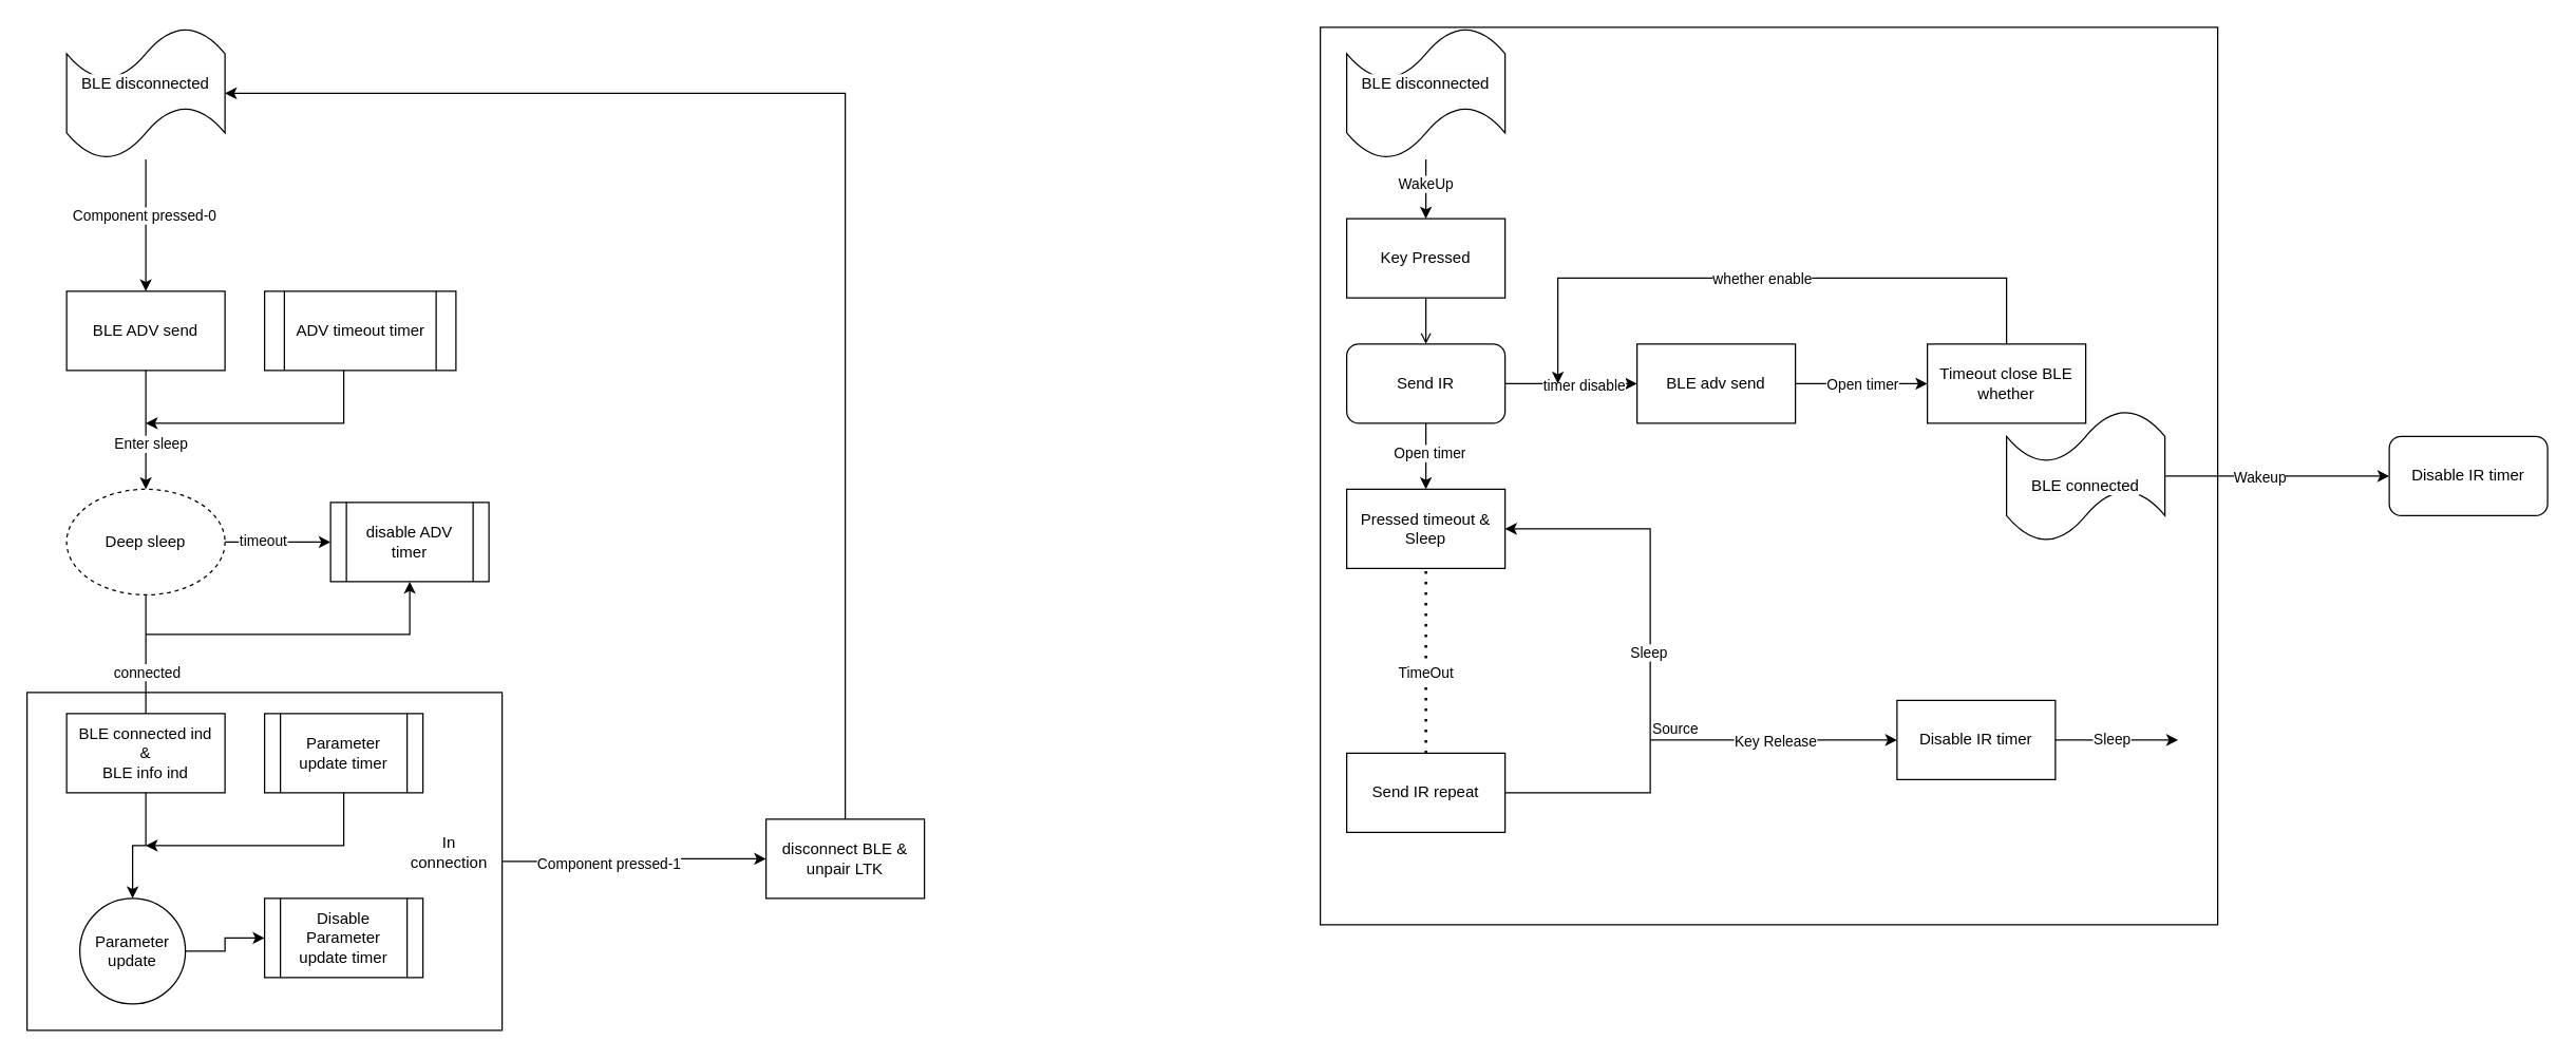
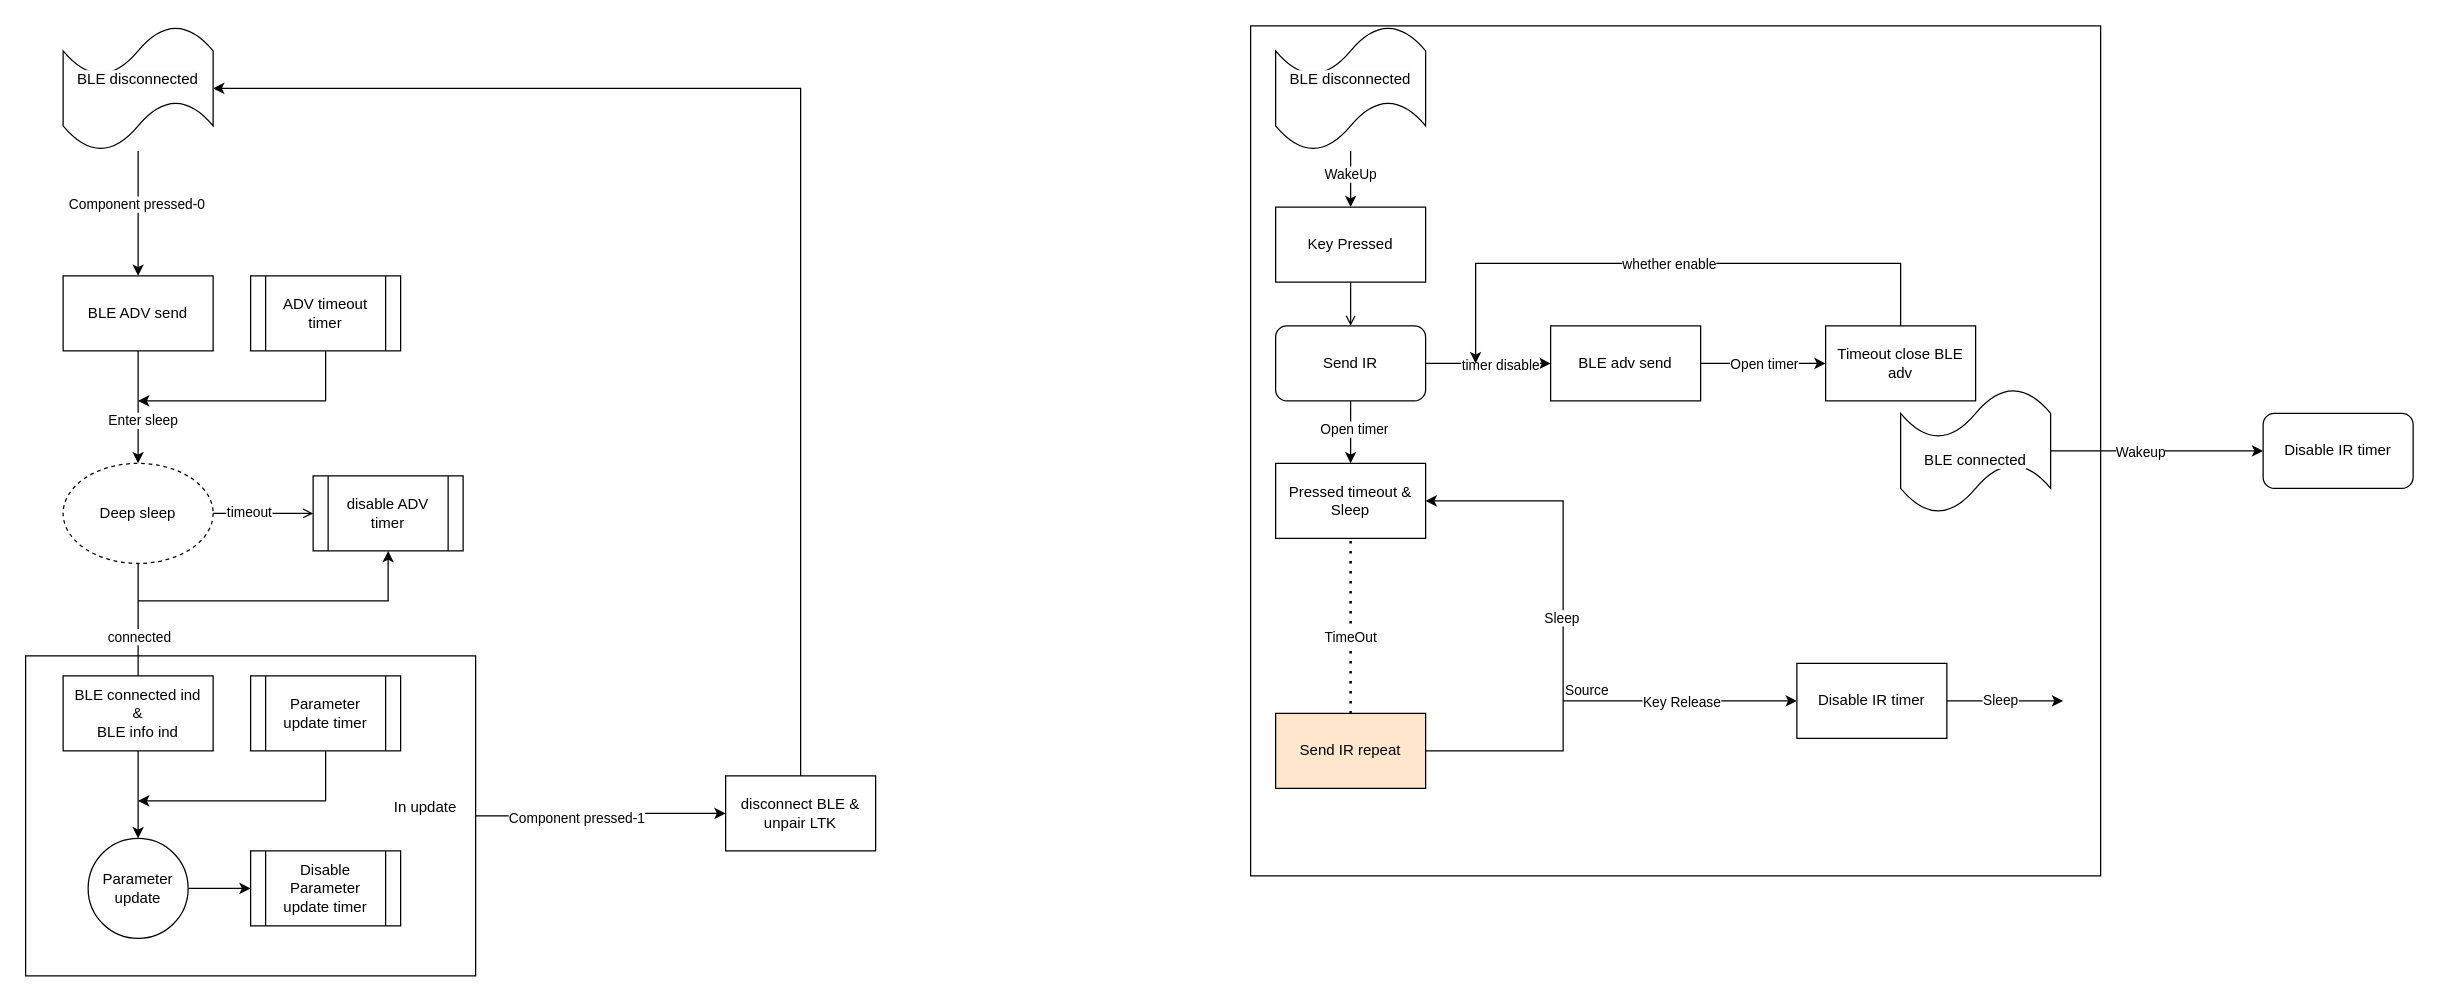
  <mxCell id="0" />
  <mxCell id="1" parent="0" />
  <mxCell id="2" style="edgeStyle=orthogonalEdgeStyle;rounded=0;orthogonalLoop=1;jettySize=auto;html=1;" edge="1" parent="1" source="4" target="62"><mxGeometry relative="1" as="geometry" /></mxCell>
  <mxCell id="3" value="Component pressed-1" style="edgeLabel;html=1;align=center;verticalAlign=middle;resizable=0;points=[];" vertex="1" connectable="0" parent="2"><mxGeometry x="-0.206" y="-1" relative="1" as="geometry"><mxPoint as="offset" /></mxGeometry></mxCell>
  <mxCell id="4" value="" style="rounded=0;whiteSpace=wrap;html=1;" vertex="1" parent="1"><mxGeometry x="20" y="524" width="360" height="256" as="geometry" /></mxCell>
  <mxCell id="5" value="" style="whiteSpace=wrap;html=1;aspect=fixed;" vertex="1" parent="1"><mxGeometry x="1000" y="20" width="680" height="680" as="geometry" /></mxCell>
  <mxCell id="6" style="edgeStyle=orthogonalEdgeStyle;rounded=0;orthogonalLoop=1;jettySize=auto;html=1;entryX=0.5;entryY=0;entryDx=0;entryDy=0;" edge="1" parent="1" source="8" target="12"><mxGeometry relative="1" as="geometry" /></mxCell>
  <mxCell id="7" value="WakeUp" style="edgeLabel;html=1;align=center;verticalAlign=middle;resizable=0;points=[];" vertex="1" connectable="0" parent="6"><mxGeometry x="-0.179" y="-1" relative="1" as="geometry"><mxPoint as="offset" /></mxGeometry></mxCell>
  <mxCell id="8" value="&#10;&lt;span style=&quot;color: rgb(0, 0, 0); font-family: Helvetica; font-size: 12px; font-style: normal; font-variant-ligatures: normal; font-variant-caps: normal; font-weight: 400; letter-spacing: normal; orphans: 2; text-align: center; text-indent: 0px; text-transform: none; widows: 2; word-spacing: 0px; -webkit-text-stroke-width: 0px; background-color: rgb(251, 251, 251); text-decoration-thickness: initial; text-decoration-style: initial; text-decoration-color: initial; float: none; display: inline !important;&quot;&gt;BLE disconnected&lt;/span&gt;&#10;&#10;" style="shape=tape;whiteSpace=wrap;html=1;" vertex="1" parent="1"><mxGeometry x="1020" y="20" width="120" height="100" as="geometry" /></mxCell>
  <mxCell id="9" style="edgeStyle=orthogonalEdgeStyle;rounded=0;orthogonalLoop=1;jettySize=auto;html=1;entryX=0.5;entryY=0;entryDx=0;entryDy=0;exitX=0.5;exitY=1;exitDx=0;exitDy=0;" edge="1" parent="1" source="21" target="13"><mxGeometry relative="1" as="geometry" /></mxCell>
  <mxCell id="10" value="Open timer" style="edgeLabel;html=1;align=center;verticalAlign=middle;resizable=0;points=[];" vertex="1" connectable="0" parent="9"><mxGeometry x="-0.119" y="2" relative="1" as="geometry"><mxPoint as="offset" /></mxGeometry></mxCell>
  <mxCell id="11" style="edgeStyle=orthogonalEdgeStyle;rounded=0;orthogonalLoop=1;jettySize=auto;html=1;entryX=0.5;entryY=0;entryDx=0;entryDy=0;endArrow=open;" edge="1" parent="1" source="12" target="21"><mxGeometry relative="1" as="geometry" /></mxCell>
  <mxCell id="12" value="Key Pressed" style="rounded=0;whiteSpace=wrap;html=1;" vertex="1" parent="1"><mxGeometry x="1020" y="165" width="120" height="60" as="geometry" /></mxCell>
  <mxCell id="13" value="Pressed timeout &amp;amp; Sleep" style="rounded=0;whiteSpace=wrap;html=1;" vertex="1" parent="1"><mxGeometry x="1020" y="370" width="120" height="60" as="geometry" /></mxCell>
  <mxCell id="14" value="" style="endArrow=none;dashed=1;html=1;dashPattern=1 3;strokeWidth=2;rounded=0;entryX=0.5;entryY=1;entryDx=0;entryDy=0;exitX=0.5;exitY=0;exitDx=0;exitDy=0;" edge="1" parent="1" source="18" target="13"><mxGeometry width="50" height="50" relative="1" as="geometry"><mxPoint x="1080" y="540" as="sourcePoint" /><mxPoint x="1090" y="460" as="targetPoint" /></mxGeometry></mxCell>
  <mxCell id="15" value="TimeOut" style="edgeLabel;html=1;align=center;verticalAlign=middle;resizable=0;points=[];" vertex="1" connectable="0" parent="14"><mxGeometry x="-0.109" y="1" relative="1" as="geometry"><mxPoint as="offset" /></mxGeometry></mxCell>
  <mxCell id="16" style="edgeStyle=orthogonalEdgeStyle;rounded=0;orthogonalLoop=1;jettySize=auto;html=1;entryX=1;entryY=0.5;entryDx=0;entryDy=0;" edge="1" parent="1" source="18" target="13"><mxGeometry relative="1" as="geometry"><mxPoint x="1230" y="400" as="targetPoint" /><Array as="points"><mxPoint x="1250" y="600" /><mxPoint x="1250" y="400" /></Array></mxGeometry></mxCell>
  <mxCell id="17" value="Sleep" style="edgeLabel;html=1;align=center;verticalAlign=middle;resizable=0;points=[];" vertex="1" connectable="0" parent="16"><mxGeometry x="0.035" y="2" relative="1" as="geometry"><mxPoint as="offset" /></mxGeometry></mxCell>
- <mxCell id="18" value="Send IR repeat" style="rounded=0;whiteSpace=wrap;html=1;" vertex="1" parent="1"><mxGeometry x="1020" y="570" width="120" height="60" as="geometry" /></mxCell>
+ <mxCell id="18" value="Send IR repeat" style="rounded=0;whiteSpace=wrap;html=1;fillColor=#ffe6cc;" vertex="1" parent="1"><mxGeometry x="1020" y="570" width="120" height="60" as="geometry" /></mxCell>
  <mxCell id="19" style="edgeStyle=orthogonalEdgeStyle;rounded=0;orthogonalLoop=1;jettySize=auto;html=1;entryX=0;entryY=0.5;entryDx=0;entryDy=0;" edge="1" parent="1" source="21" target="34"><mxGeometry relative="1" as="geometry" /></mxCell>
  <mxCell id="20" value="timer disable" style="edgeLabel;html=1;align=center;verticalAlign=middle;resizable=0;points=[];" vertex="1" connectable="0" parent="19"><mxGeometry x="0.184" y="-1" relative="1" as="geometry"><mxPoint as="offset" /></mxGeometry></mxCell>
  <mxCell id="21" value="Send IR" style="whiteSpace=wrap;html=1;rounded=1;" vertex="1" parent="1"><mxGeometry x="1020" y="260" width="120" height="60" as="geometry" /></mxCell>
  <mxCell id="22" value="" style="endArrow=classic;html=1;rounded=0;entryX=0;entryY=0.5;entryDx=0;entryDy=0;" edge="1" parent="1" target="27"><mxGeometry relative="1" as="geometry"><mxPoint x="1250" y="560" as="sourcePoint" /><mxPoint x="1420" y="550" as="targetPoint" /></mxGeometry></mxCell>
  <mxCell id="23" value="Key Release" style="edgeLabel;resizable=0;html=1;align=center;verticalAlign=middle;" connectable="0" vertex="1" parent="22"><mxGeometry relative="1" as="geometry" /></mxCell>
  <mxCell id="24" value="Source" style="edgeLabel;resizable=0;html=1;align=left;verticalAlign=bottom;" connectable="0" vertex="1" parent="22"><mxGeometry x="-1" relative="1" as="geometry" /></mxCell>
  <mxCell id="25" style="edgeStyle=orthogonalEdgeStyle;rounded=0;orthogonalLoop=1;jettySize=auto;html=1;" edge="1" parent="1" source="27"><mxGeometry relative="1" as="geometry"><mxPoint x="1650" y="560" as="targetPoint" /></mxGeometry></mxCell>
  <mxCell id="26" value="Sleep" style="edgeLabel;html=1;align=center;verticalAlign=middle;resizable=0;points=[];" vertex="1" connectable="0" parent="25"><mxGeometry x="-0.103" y="1" relative="1" as="geometry"><mxPoint as="offset" /></mxGeometry></mxCell>
  <mxCell id="27" value="Disable IR timer" style="rounded=0;whiteSpace=wrap;html=1;" vertex="1" parent="1"><mxGeometry x="1437" y="530" width="120" height="60" as="geometry" /></mxCell>
  <mxCell id="28" style="edgeStyle=orthogonalEdgeStyle;rounded=0;orthogonalLoop=1;jettySize=auto;html=1;entryX=0;entryY=0.5;entryDx=0;entryDy=0;" edge="1" parent="1" source="30" target="31"><mxGeometry relative="1" as="geometry"><mxPoint x="1790" y="360" as="targetPoint" /></mxGeometry></mxCell>
  <mxCell id="29" value="Wakeup" style="edgeLabel;html=1;align=center;verticalAlign=middle;resizable=0;points=[];" vertex="1" connectable="0" parent="28"><mxGeometry x="-0.16" relative="1" as="geometry"><mxPoint as="offset" /></mxGeometry></mxCell>
  <mxCell id="30" value="&lt;br&gt;&lt;span style=&quot;color: rgb(0, 0, 0); font-family: Helvetica; font-size: 12px; font-style: normal; font-variant-ligatures: normal; font-variant-caps: normal; font-weight: 400; letter-spacing: normal; orphans: 2; text-align: center; text-indent: 0px; text-transform: none; widows: 2; word-spacing: 0px; -webkit-text-stroke-width: 0px; background-color: rgb(251, 251, 251); text-decoration-thickness: initial; text-decoration-style: initial; text-decoration-color: initial; float: none; display: inline !important;&quot;&gt;BLE connected&lt;/span&gt;&lt;br&gt;" style="shape=tape;whiteSpace=wrap;html=1;" vertex="1" parent="1"><mxGeometry x="1520" y="310" width="120" height="100" as="geometry" /></mxCell>
  <mxCell id="31" value="Disable IR timer" style="rounded=1;whiteSpace=wrap;html=1;" vertex="1" parent="1"><mxGeometry x="1810" y="330" width="120" height="60" as="geometry" /></mxCell>
  <mxCell id="32" value="" style="edgeStyle=orthogonalEdgeStyle;rounded=0;orthogonalLoop=1;jettySize=auto;html=1;" edge="1" parent="1" source="34" target="37"><mxGeometry relative="1" as="geometry" /></mxCell>
  <mxCell id="33" value="Open timer" style="edgeLabel;html=1;align=center;verticalAlign=middle;resizable=0;points=[];" vertex="1" connectable="0" parent="32"><mxGeometry x="0.302" y="2" relative="1" as="geometry"><mxPoint x="-15" y="2" as="offset" /></mxGeometry></mxCell>
  <mxCell id="34" value="BLE adv send" style="rounded=0;whiteSpace=wrap;html=1;" vertex="1" parent="1"><mxGeometry x="1240" y="260" width="120" height="60" as="geometry" /></mxCell>
  <mxCell id="35" style="edgeStyle=orthogonalEdgeStyle;rounded=0;orthogonalLoop=1;jettySize=auto;html=1;" edge="1" parent="1" source="37"><mxGeometry relative="1" as="geometry"><mxPoint x="1180" y="290" as="targetPoint" /><Array as="points"><mxPoint x="1520" y="210" /><mxPoint x="1180" y="210" /></Array></mxGeometry></mxCell>
  <mxCell id="36" value="whether enable" style="edgeLabel;html=1;align=center;verticalAlign=middle;resizable=0;points=[];" vertex="1" connectable="0" parent="35"><mxGeometry x="0.006" relative="1" as="geometry"><mxPoint as="offset" /></mxGeometry></mxCell>
- <mxCell id="37" value="Timeout close BLE whether" style="whiteSpace=wrap;html=1;rounded=0;" vertex="1" parent="1"><mxGeometry x="1460" y="260" width="120" height="60" as="geometry" /></mxCell>
+ <mxCell id="37" value="Timeout close BLE adv" style="whiteSpace=wrap;html=1;rounded=0;" vertex="1" parent="1"><mxGeometry x="1460" y="260" width="120" height="60" as="geometry" /></mxCell>
  <mxCell id="38" value="" style="edgeStyle=orthogonalEdgeStyle;rounded=0;orthogonalLoop=1;jettySize=auto;html=1;" edge="1" parent="1" source="40" target="43"><mxGeometry relative="1" as="geometry" /></mxCell>
  <mxCell id="39" value="Component pressed-0" style="edgeLabel;html=1;align=center;verticalAlign=middle;resizable=0;points=[];" vertex="1" connectable="0" parent="38"><mxGeometry x="-0.158" y="-2" relative="1" as="geometry"><mxPoint as="offset" /></mxGeometry></mxCell>
  <mxCell id="40" value="&#10;&lt;span style=&quot;color: rgb(0, 0, 0); font-family: Helvetica; font-size: 12px; font-style: normal; font-variant-ligatures: normal; font-variant-caps: normal; font-weight: 400; letter-spacing: normal; orphans: 2; text-align: center; text-indent: 0px; text-transform: none; widows: 2; word-spacing: 0px; -webkit-text-stroke-width: 0px; background-color: rgb(251, 251, 251); text-decoration-thickness: initial; text-decoration-style: initial; text-decoration-color: initial; float: none; display: inline !important;&quot;&gt;BLE disconnected&lt;/span&gt;&#10;&#10;" style="shape=tape;whiteSpace=wrap;html=1;" vertex="1" parent="1"><mxGeometry x="50" y="20" width="120" height="100" as="geometry" /></mxCell>
  <mxCell id="41" value="" style="edgeStyle=orthogonalEdgeStyle;rounded=0;orthogonalLoop=1;jettySize=auto;html=1;entryX=0.5;entryY=0;entryDx=0;entryDy=0;" edge="1" parent="1" source="43" target="50"><mxGeometry relative="1" as="geometry"><mxPoint x="110" y="360" as="targetPoint" /></mxGeometry></mxCell>
  <mxCell id="42" value="Enter sleep" style="edgeLabel;html=1;align=center;verticalAlign=middle;resizable=0;points=[];" vertex="1" connectable="0" parent="41"><mxGeometry x="0.231" y="3" relative="1" as="geometry"><mxPoint as="offset" /></mxGeometry></mxCell>
  <mxCell id="43" value="BLE ADV send" style="whiteSpace=wrap;html=1;" vertex="1" parent="1"><mxGeometry x="50" y="220" width="120" height="60" as="geometry" /></mxCell>
  <mxCell id="44" style="edgeStyle=orthogonalEdgeStyle;rounded=0;orthogonalLoop=1;jettySize=auto;html=1;" edge="1" parent="1" source="45"><mxGeometry relative="1" as="geometry"><mxPoint x="110" y="320" as="targetPoint" /><Array as="points"><mxPoint x="260" y="320" /></Array></mxGeometry></mxCell>
- <mxCell id="45" value="ADV timeout timer" style="shape=process;whiteSpace=wrap;html=1;backgroundOutline=1;" vertex="1" parent="1"><mxGeometry x="200" y="220" width="145" height="60" as="geometry" /></mxCell>
- <mxCell id="46" value="" style="edgeStyle=orthogonalEdgeStyle;rounded=0;orthogonalLoop=1;jettySize=auto;html=1;" edge="1" parent="1" source="50" target="51"><mxGeometry relative="1" as="geometry" /></mxCell>
+ <mxCell id="45" value="ADV timeout timer" style="shape=process;whiteSpace=wrap;html=1;backgroundOutline=1;" vertex="1" parent="1"><mxGeometry x="200" y="220" width="120" height="60" as="geometry" /></mxCell>
+ <mxCell id="46" value="" style="edgeStyle=orthogonalEdgeStyle;rounded=0;orthogonalLoop=1;jettySize=auto;html=1;endArrow=open;" edge="1" parent="1" source="50" target="51"><mxGeometry relative="1" as="geometry" /></mxCell>
  <mxCell id="47" value="timeout" style="edgeLabel;html=1;align=center;verticalAlign=middle;resizable=0;points=[];" vertex="1" connectable="0" parent="46"><mxGeometry x="-0.289" y="2" relative="1" as="geometry"><mxPoint as="offset" /></mxGeometry></mxCell>
  <mxCell id="48" value="" style="edgeStyle=orthogonalEdgeStyle;rounded=0;orthogonalLoop=1;jettySize=auto;html=1;endArrow=none;" edge="1" parent="1" source="50" target="53"><mxGeometry relative="1" as="geometry" /></mxCell>
  <mxCell id="49" value="connected" style="edgeLabel;html=1;align=center;verticalAlign=middle;resizable=0;points=[];" vertex="1" connectable="0" parent="48"><mxGeometry x="0.29" relative="1" as="geometry"><mxPoint as="offset" /></mxGeometry></mxCell>
  <mxCell id="50" value="Deep sleep" style="ellipse;whiteSpace=wrap;html=1;dashed=1;" vertex="1" parent="1"><mxGeometry x="50" y="370" width="120" height="80" as="geometry" /></mxCell>
  <mxCell id="51" value="disable ADV timer" style="shape=process;whiteSpace=wrap;html=1;backgroundOutline=1;" vertex="1" parent="1"><mxGeometry x="250" y="380" width="120" height="60" as="geometry" /></mxCell>
  <mxCell id="52" value="" style="edgeStyle=orthogonalEdgeStyle;rounded=0;orthogonalLoop=1;jettySize=auto;html=1;" edge="1" parent="1" source="53" target="57"><mxGeometry relative="1" as="geometry" /></mxCell>
  <mxCell id="53" value="BLE connected ind&lt;br&gt;&amp;amp;&lt;br&gt;BLE info ind" style="whiteSpace=wrap;html=1;" vertex="1" parent="1"><mxGeometry x="50" y="540" width="120" height="60" as="geometry" /></mxCell>
  <mxCell id="54" style="edgeStyle=orthogonalEdgeStyle;rounded=0;orthogonalLoop=1;jettySize=auto;html=1;" edge="1" parent="1" source="55"><mxGeometry relative="1" as="geometry"><mxPoint x="110" y="640" as="targetPoint" /><Array as="points"><mxPoint x="260" y="640" /><mxPoint x="260" y="640" /></Array></mxGeometry></mxCell>
  <mxCell id="55" value="Parameter update timer" style="shape=process;whiteSpace=wrap;html=1;backgroundOutline=1;" vertex="1" parent="1"><mxGeometry x="200" y="540" width="120" height="60" as="geometry" /></mxCell>
  <mxCell id="56" style="edgeStyle=orthogonalEdgeStyle;rounded=0;orthogonalLoop=1;jettySize=auto;html=1;entryX=0;entryY=0.5;entryDx=0;entryDy=0;" edge="1" parent="1" source="57" target="59"><mxGeometry relative="1" as="geometry" /></mxCell>
- <mxCell id="57" value="Parameter update" style="ellipse;whiteSpace=wrap;html=1;" vertex="1" parent="1"><mxGeometry x="60" y="680" width="80" height="80" as="geometry" /></mxCell>
+ <mxCell id="57" value="Parameter update" style="ellipse;whiteSpace=wrap;html=1;" vertex="1" parent="1"><mxGeometry x="70" y="670" width="80" height="80" as="geometry" /></mxCell>
  <mxCell id="58" value="" style="endArrow=classic;html=1;rounded=0;entryX=0.5;entryY=1;entryDx=0;entryDy=0;" edge="1" parent="1" target="51"><mxGeometry width="50" height="50" relative="1" as="geometry"><mxPoint x="110" y="480" as="sourcePoint" /><mxPoint x="320" y="480" as="targetPoint" /><Array as="points"><mxPoint x="310" y="480" /></Array></mxGeometry></mxCell>
  <mxCell id="59" value="Disable Parameter update timer" style="shape=process;whiteSpace=wrap;html=1;backgroundOutline=1;" vertex="1" parent="1"><mxGeometry x="200" y="680" width="120" height="60" as="geometry" /></mxCell>
- <mxCell id="60" value="In connection" style="text;html=1;strokeColor=none;fillColor=none;align=center;verticalAlign=middle;whiteSpace=wrap;rounded=0;" vertex="1" parent="1"><mxGeometry x="310" y="630" width="60" height="30" as="geometry" /></mxCell>
+ <mxCell id="60" value="In update" style="text;html=1;strokeColor=none;fillColor=none;align=center;verticalAlign=middle;whiteSpace=wrap;rounded=0;" vertex="1" parent="1"><mxGeometry x="310" y="630" width="60" height="30" as="geometry" /></mxCell>
  <mxCell id="61" style="edgeStyle=orthogonalEdgeStyle;rounded=0;orthogonalLoop=1;jettySize=auto;html=1;entryX=1;entryY=0.5;entryDx=0;entryDy=0;entryPerimeter=0;" edge="1" parent="1" source="62" target="40"><mxGeometry relative="1" as="geometry"><Array as="points"><mxPoint x="640" y="70" /></Array></mxGeometry></mxCell>
  <mxCell id="62" value="disconnect BLE &amp;amp; unpair LTK" style="rounded=0;whiteSpace=wrap;html=1;" vertex="1" parent="1"><mxGeometry x="580" y="620" width="120" height="60" as="geometry" /></mxCell>
